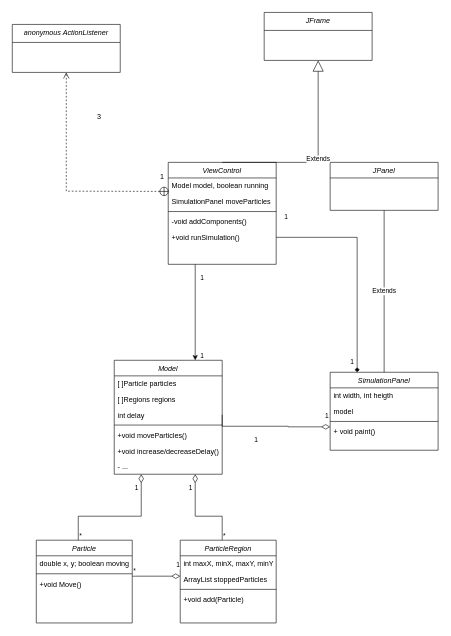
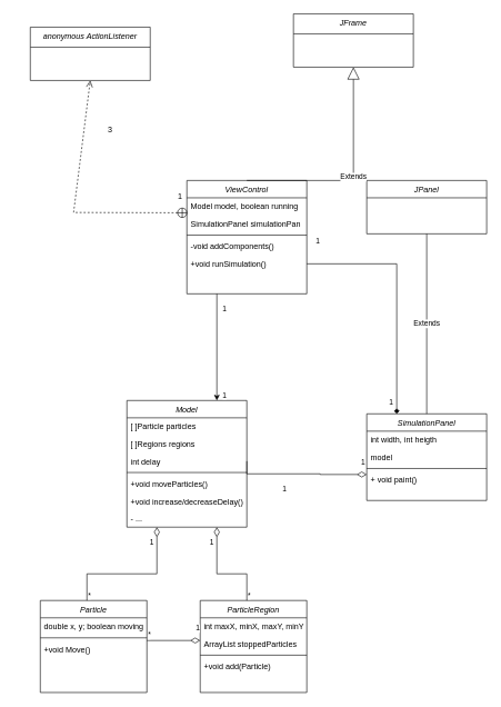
  <mxCell id="0" />
  <mxCell id="1" parent="0" />
  <mxCell id="2" value="Particle&#10;" style="swimlane;fontStyle=2;align=center;verticalAlign=top;childLayout=stackLayout;horizontal=1;startSize=26;horizontalStack=0;resizeParent=1;resizeLast=0;collapsible=1;marginBottom=0;rounded=0;shadow=0;strokeWidth=1;" vertex="1" parent="1"><mxGeometry x="60" y="900" width="160" height="138" as="geometry"><mxRectangle x="230" y="140" width="160" height="26" as="alternateBounds" /></mxGeometry></mxCell>
  <mxCell id="3" value="" style="endArrow=diamondThin;html=1;edgeStyle=orthogonalEdgeStyle;rounded=0;entryX=0.25;entryY=1;entryDx=0;entryDy=0;endFill=0;strokeWidth=1;endSize=12;" edge="1" parent="2" target="17"><mxGeometry relative="1" as="geometry"><mxPoint x="70" as="sourcePoint" /><mxPoint x="150" y="-90" as="targetPoint" /><Array as="points"><mxPoint x="70" y="-40" /><mxPoint x="175" y="-40" /></Array></mxGeometry></mxCell>
  <mxCell id="4" value="*" style="edgeLabel;resizable=0;html=1;align=left;verticalAlign=bottom;" connectable="0" vertex="1" parent="3"><mxGeometry x="-1" relative="1" as="geometry" /></mxCell>
  <mxCell id="5" value="1" style="edgeLabel;resizable=0;html=1;align=right;verticalAlign=bottom;" connectable="0" vertex="1" parent="3"><mxGeometry x="1" relative="1" as="geometry"><mxPoint x="-4" y="30" as="offset" /></mxGeometry></mxCell>
  <mxCell id="6" value="double x, y; boolean moving " style="text;align=left;verticalAlign=top;spacingLeft=4;spacingRight=4;overflow=hidden;rotatable=0;points=[[0,0.5],[1,0.5]];portConstraint=eastwest;" vertex="1" parent="2"><mxGeometry y="26" width="160" height="26" as="geometry" /></mxCell>
  <mxCell id="7" value="" style="line;html=1;strokeWidth=1;align=left;verticalAlign=middle;spacingTop=-1;spacingLeft=3;spacingRight=3;rotatable=0;labelPosition=right;points=[];portConstraint=eastwest;" vertex="1" parent="2"><mxGeometry y="52" width="160" height="8" as="geometry" /></mxCell>
  <mxCell id="8" value="+void Move()" style="text;align=left;verticalAlign=top;spacingLeft=4;spacingRight=4;overflow=hidden;rotatable=0;points=[[0,0.5],[1,0.5]];portConstraint=eastwest;" vertex="1" parent="2"><mxGeometry y="60" width="160" height="26" as="geometry" /></mxCell>
  <mxCell id="9" value="ParticleRegion" style="swimlane;fontStyle=2;align=center;verticalAlign=top;childLayout=stackLayout;horizontal=1;startSize=26;horizontalStack=0;resizeParent=1;resizeLast=0;collapsible=1;marginBottom=0;rounded=0;shadow=0;strokeWidth=1;" vertex="1" parent="1"><mxGeometry x="300" y="900" width="160" height="138" as="geometry"><mxRectangle x="230" y="140" width="160" height="26" as="alternateBounds" /></mxGeometry></mxCell>
  <mxCell id="10" value="int maxX, minX, maxY, minY&#10;" style="text;align=left;verticalAlign=top;spacingLeft=4;spacingRight=4;overflow=hidden;rotatable=0;points=[[0,0.5],[1,0.5]];portConstraint=eastwest;" vertex="1" parent="9"><mxGeometry y="26" width="160" height="26" as="geometry" /></mxCell>
  <mxCell id="11" value="ArrayList stoppedParticles" style="text;align=left;verticalAlign=top;spacingLeft=4;spacingRight=4;overflow=hidden;rotatable=0;points=[[0,0.5],[1,0.5]];portConstraint=eastwest;" vertex="1" parent="9"><mxGeometry y="52" width="160" height="26" as="geometry" /></mxCell>
  <mxCell id="12" value="" style="line;html=1;strokeWidth=1;align=left;verticalAlign=middle;spacingTop=-1;spacingLeft=3;spacingRight=3;rotatable=0;labelPosition=right;points=[];portConstraint=eastwest;" vertex="1" parent="9"><mxGeometry y="78" width="160" height="8" as="geometry" /></mxCell>
  <mxCell id="13" value="+void add(Particle)" style="text;align=left;verticalAlign=top;spacingLeft=4;spacingRight=4;overflow=hidden;rotatable=0;points=[[0,0.5],[1,0.5]];portConstraint=eastwest;" vertex="1" parent="9"><mxGeometry y="86" width="160" height="26" as="geometry" /></mxCell>
  <mxCell id="14" value="" style="endArrow=diamondThin;html=1;edgeStyle=orthogonalEdgeStyle;rounded=0;endFill=0;endSize=12;" edge="1" parent="1"><mxGeometry relative="1" as="geometry"><mxPoint x="220" y="960" as="sourcePoint" /><mxPoint x="300" y="960" as="targetPoint" /></mxGeometry></mxCell>
  <mxCell id="15" value="* " style="edgeLabel;resizable=0;html=1;align=left;verticalAlign=bottom;" connectable="0" vertex="1" parent="14"><mxGeometry x="-1" relative="1" as="geometry" /></mxCell>
  <mxCell id="16" value="1" style="edgeLabel;resizable=0;html=1;align=right;verticalAlign=bottom;" connectable="0" vertex="1" parent="14"><mxGeometry x="1" relative="1" as="geometry"><mxPoint y="-10" as="offset" /></mxGeometry></mxCell>
  <mxCell id="17" value="Model&#10;" style="swimlane;fontStyle=2;align=center;verticalAlign=top;childLayout=stackLayout;horizontal=1;startSize=26;horizontalStack=0;resizeParent=1;resizeLast=0;collapsible=1;marginBottom=0;rounded=0;shadow=0;strokeWidth=1;" vertex="1" parent="1"><mxGeometry x="190" y="600" width="180" height="190" as="geometry"><mxRectangle x="230" y="140" width="160" height="26" as="alternateBounds" /></mxGeometry></mxCell>
  <mxCell id="18" value="[ ]Particle particles" style="text;align=left;verticalAlign=top;spacingLeft=4;spacingRight=4;overflow=hidden;rotatable=0;points=[[0,0.5],[1,0.5]];portConstraint=eastwest;" vertex="1" parent="17"><mxGeometry y="26" width="180" height="26" as="geometry" /></mxCell>
  <mxCell id="19" value="[ ]Regions regions&#10;" style="text;align=left;verticalAlign=top;spacingLeft=4;spacingRight=4;overflow=hidden;rotatable=0;points=[[0,0.5],[1,0.5]];portConstraint=eastwest;rounded=0;shadow=0;html=0;" vertex="1" parent="17"><mxGeometry y="52" width="180" height="26" as="geometry" /></mxCell>
  <mxCell id="20" value="int delay" style="text;align=left;verticalAlign=top;spacingLeft=4;spacingRight=4;overflow=hidden;rotatable=0;points=[[0,0.5],[1,0.5]];portConstraint=eastwest;rounded=0;shadow=0;html=0;" vertex="1" parent="17"><mxGeometry y="78" width="180" height="26" as="geometry" /></mxCell>
  <mxCell id="21" value="" style="line;html=1;strokeWidth=1;align=left;verticalAlign=middle;spacingTop=-1;spacingLeft=3;spacingRight=3;rotatable=0;labelPosition=right;points=[];portConstraint=eastwest;" vertex="1" parent="17"><mxGeometry y="104" width="180" height="8" as="geometry" /></mxCell>
  <mxCell id="22" value="+void moveParticles()" style="text;align=left;verticalAlign=top;spacingLeft=4;spacingRight=4;overflow=hidden;rotatable=0;points=[[0,0.5],[1,0.5]];portConstraint=eastwest;" vertex="1" parent="17"><mxGeometry y="112" width="180" height="26" as="geometry" /></mxCell>
  <mxCell id="23" value="+void increase/decreaseDelay()" style="text;align=left;verticalAlign=top;spacingLeft=4;spacingRight=4;overflow=hidden;rotatable=0;points=[[0,0.5],[1,0.5]];portConstraint=eastwest;" vertex="1" parent="17"><mxGeometry y="138" width="180" height="26" as="geometry" /></mxCell>
  <mxCell id="24" value="- ... " style="text;align=left;verticalAlign=top;spacingLeft=4;spacingRight=4;overflow=hidden;rotatable=0;points=[[0,0.5],[1,0.5]];portConstraint=eastwest;" vertex="1" parent="17"><mxGeometry y="164" width="180" height="26" as="geometry" /></mxCell>
  <mxCell id="25" value="" style="endArrow=diamondThin;html=1;edgeStyle=orthogonalEdgeStyle;rounded=0;startArrow=none;startFill=0;endFill=0;endSize=12;startSize=8;" edge="1" parent="1"><mxGeometry relative="1" as="geometry"><mxPoint x="370" y="900" as="sourcePoint" /><mxPoint x="325" y="790" as="targetPoint" /><Array as="points"><mxPoint x="370" y="860" /><mxPoint x="325" y="860" /><mxPoint x="325" y="790" /></Array></mxGeometry></mxCell>
  <mxCell id="26" value="*" style="edgeLabel;resizable=0;html=1;align=left;verticalAlign=bottom;" connectable="0" vertex="1" parent="25"><mxGeometry x="-1" relative="1" as="geometry" /></mxCell>
  <mxCell id="27" value="1" style="edgeLabel;resizable=0;html=1;align=right;verticalAlign=bottom;" connectable="0" vertex="1" parent="25"><mxGeometry x="1" relative="1" as="geometry"><mxPoint x="-4" y="30" as="offset" /></mxGeometry></mxCell>
  <mxCell id="28" value="SimulationPanel&#10;" style="swimlane;fontStyle=2;align=center;verticalAlign=top;childLayout=stackLayout;horizontal=1;startSize=26;horizontalStack=0;resizeParent=1;resizeLast=0;collapsible=1;marginBottom=0;rounded=0;shadow=0;strokeWidth=1;" vertex="1" parent="1"><mxGeometry x="550" y="620" width="180" height="130" as="geometry"><mxRectangle x="230" y="140" width="160" height="26" as="alternateBounds" /></mxGeometry></mxCell>
  <mxCell id="29" value="int width, int heigth" style="text;align=left;verticalAlign=top;spacingLeft=4;spacingRight=4;overflow=hidden;rotatable=0;points=[[0,0.5],[1,0.5]];portConstraint=eastwest;" vertex="1" parent="28"><mxGeometry y="26" width="180" height="26" as="geometry" /></mxCell>
  <mxCell id="30" value="model" style="text;align=left;verticalAlign=top;spacingLeft=4;spacingRight=4;overflow=hidden;rotatable=0;points=[[0,0.5],[1,0.5]];portConstraint=eastwest;rounded=0;shadow=0;html=0;" vertex="1" parent="28"><mxGeometry y="52" width="180" height="26" as="geometry" /></mxCell>
  <mxCell id="31" value="" style="line;html=1;strokeWidth=1;align=left;verticalAlign=middle;spacingTop=-1;spacingLeft=3;spacingRight=3;rotatable=0;labelPosition=right;points=[];portConstraint=eastwest;" vertex="1" parent="28"><mxGeometry y="78" width="180" height="8" as="geometry" /></mxCell>
  <mxCell id="32" value="+ void paint()" style="text;align=left;verticalAlign=top;spacingLeft=4;spacingRight=4;overflow=hidden;rotatable=0;points=[[0,0.5],[1,0.5]];portConstraint=eastwest;" vertex="1" parent="28"><mxGeometry y="86" width="180" height="26" as="geometry" /></mxCell>
  <mxCell id="33" value="JPanel&#10;" style="swimlane;fontStyle=2;align=center;verticalAlign=top;childLayout=stackLayout;horizontal=1;startSize=26;horizontalStack=0;resizeParent=1;resizeLast=0;collapsible=1;marginBottom=0;rounded=0;shadow=0;strokeWidth=1;" vertex="1" parent="1"><mxGeometry x="550" y="270" width="180" height="80" as="geometry"><mxRectangle x="230" y="140" width="160" height="26" as="alternateBounds" /></mxGeometry></mxCell>
  <mxCell id="34" value="" style="endArrow=none;html=1;edgeStyle=orthogonalEdgeStyle;rounded=0;entryX=1;entryY=0.5;entryDx=0;entryDy=0;exitX=0;exitY=0.5;exitDx=0;exitDy=0;endFill=0;endSize=6;startArrow=diamondThin;startFill=0;targetPerimeterSpacing=0;startSize=12;" edge="1" parent="1" target="20"><mxGeometry relative="1" as="geometry"><mxPoint x="550" y="711" as="sourcePoint" /><mxPoint x="450" y="620" as="targetPoint" /><Array as="points"><mxPoint x="480" y="711" /><mxPoint x="480" y="710" /></Array></mxGeometry></mxCell>
  <mxCell id="35" value="1" style="edgeLabel;resizable=0;html=1;align=left;verticalAlign=bottom;" connectable="0" vertex="1" parent="34"><mxGeometry x="-1" relative="1" as="geometry"><mxPoint x="-10" y="-11" as="offset" /></mxGeometry></mxCell>
  <mxCell id="36" value="1" style="edgeLabel;resizable=0;html=1;align=right;verticalAlign=bottom;" connectable="0" vertex="1" parent="34"><mxGeometry x="1" relative="1" as="geometry"><mxPoint x="110" y="-322" as="offset" /></mxGeometry></mxCell>
  <mxCell id="37" value="ViewControl" style="swimlane;fontStyle=2;align=center;verticalAlign=top;childLayout=stackLayout;horizontal=1;startSize=26;horizontalStack=0;resizeParent=1;resizeLast=0;collapsible=1;marginBottom=0;rounded=0;shadow=0;strokeWidth=1;" vertex="1" parent="1"><mxGeometry x="280" y="270" width="180" height="170" as="geometry"><mxRectangle x="230" y="140" width="160" height="26" as="alternateBounds" /></mxGeometry></mxCell>
  <mxCell id="38" value="Model model, boolean running " style="text;align=left;verticalAlign=top;spacingLeft=4;spacingRight=4;overflow=hidden;rotatable=0;points=[[0,0.5],[1,0.5]];portConstraint=eastwest;" vertex="1" parent="37"><mxGeometry y="26" width="180" height="26" as="geometry" /></mxCell>
- <mxCell id="39" value="SimulationPanel moveParticles" style="text;align=left;verticalAlign=top;spacingLeft=4;spacingRight=4;overflow=hidden;rotatable=0;points=[[0,0.5],[1,0.5]];portConstraint=eastwest;rounded=0;shadow=0;html=0;" vertex="1" parent="37"><mxGeometry y="52" width="180" height="26" as="geometry" /></mxCell>
+ <mxCell id="39" value="SimulationPanel simulationPan" style="text;align=left;verticalAlign=top;spacingLeft=4;spacingRight=4;overflow=hidden;rotatable=0;points=[[0,0.5],[1,0.5]];portConstraint=eastwest;rounded=0;shadow=0;html=0;" vertex="1" parent="37"><mxGeometry y="52" width="180" height="26" as="geometry" /></mxCell>
  <mxCell id="40" value="" style="line;html=1;strokeWidth=1;align=left;verticalAlign=middle;spacingTop=-1;spacingLeft=3;spacingRight=3;rotatable=0;labelPosition=right;points=[];portConstraint=eastwest;" vertex="1" parent="37"><mxGeometry y="78" width="180" height="8" as="geometry" /></mxCell>
  <mxCell id="41" value="-void addComponents()" style="text;align=left;verticalAlign=top;spacingLeft=4;spacingRight=4;overflow=hidden;rotatable=0;points=[[0,0.5],[1,0.5]];portConstraint=eastwest;" vertex="1" parent="37"><mxGeometry y="86" width="180" height="26" as="geometry" /></mxCell>
  <mxCell id="42" value="+void runSimulation()" style="text;align=left;verticalAlign=top;spacingLeft=4;spacingRight=4;overflow=hidden;rotatable=0;points=[[0,0.5],[1,0.5]];portConstraint=eastwest;" vertex="1" parent="37"><mxGeometry y="112" width="180" height="26" as="geometry" /></mxCell>
  <mxCell id="43" value="JFrame&#10;" style="swimlane;fontStyle=2;align=center;verticalAlign=top;childLayout=stackLayout;horizontal=1;startSize=30;horizontalStack=0;resizeParent=1;resizeLast=0;collapsible=1;marginBottom=0;rounded=0;shadow=0;strokeWidth=1;" vertex="1" parent="1"><mxGeometry x="440" y="20" width="180" height="80" as="geometry"><mxRectangle x="230" y="140" width="160" height="26" as="alternateBounds" /></mxGeometry></mxCell>
- <mxCell id="44" value="anonymous ActionListener" style="swimlane;fontStyle=2;align=center;verticalAlign=top;childLayout=stackLayout;horizontal=1;startSize=30;horizontalStack=0;resizeParent=1;resizeLast=0;collapsible=1;marginBottom=0;rounded=0;shadow=0;strokeWidth=1;" vertex="1" parent="1"><mxGeometry x="20" y="40" width="180" height="80" as="geometry"><mxRectangle x="230" y="140" width="160" height="26" as="alternateBounds" /></mxGeometry></mxCell>
+ <mxCell id="44" value="anonymous ActionListener" style="swimlane;fontStyle=2;align=center;verticalAlign=top;childLayout=stackLayout;horizontal=1;startSize=30;horizontalStack=0;resizeParent=1;resizeLast=0;collapsible=1;marginBottom=0;rounded=0;shadow=0;strokeWidth=1;" vertex="1" parent="1"><mxGeometry x="45" y="40" width="180" height="80" as="geometry"><mxRectangle x="230" y="140" width="160" height="26" as="alternateBounds" /></mxGeometry></mxCell>
  <mxCell id="45" value="Extends" style="endArrow=block;endSize=16;endFill=0;html=1;rounded=0;exitX=0.5;exitY=0;exitDx=0;exitDy=0;" edge="1" parent="1" source="37"><mxGeometry width="160" relative="1" as="geometry"><mxPoint x="260" y="370" as="sourcePoint" /><mxPoint x="530" y="100" as="targetPoint" /><Array as="points"><mxPoint x="530" y="270" /></Array></mxGeometry></mxCell>
  <mxCell id="46" value="Extends" style="endArrow=none;endSize=16;endFill=0;html=1;rounded=0;exitX=0.5;exitY=0;exitDx=0;exitDy=0;entryX=0.5;entryY=1;entryDx=0;entryDy=0;" edge="1" parent="1" source="28" target="33"><mxGeometry width="160" relative="1" as="geometry"><mxPoint x="260" y="370" as="sourcePoint" /><mxPoint x="420" y="370" as="targetPoint" /></mxGeometry></mxCell>
  <mxCell id="47" value="" style="endArrow=classic;html=1;rounded=0;exitX=0.25;exitY=1;exitDx=0;exitDy=0;entryX=0.75;entryY=0;entryDx=0;entryDy=0;" edge="1" parent="1" source="37" target="17"><mxGeometry width="50" height="50" relative="1" as="geometry"><mxPoint x="320" y="710" as="sourcePoint" /><mxPoint x="380" y="510" as="targetPoint" /><Array as="points" /></mxGeometry></mxCell>
  <mxCell id="48" value="" style="endArrow=diamond;html=1;rounded=0;exitX=1;exitY=0.5;exitDx=0;exitDy=0;entryX=0.25;entryY=0;entryDx=0;entryDy=0;" edge="1" parent="1" source="42" target="28"><mxGeometry width="50" height="50" relative="1" as="geometry"><mxPoint x="335" y="450" as="sourcePoint" /><mxPoint x="290" y="630" as="targetPoint" /><Array as="points"><mxPoint x="595" y="395" /></Array></mxGeometry></mxCell>
  <mxCell id="49" value="" style="endArrow=open;startArrow=circlePlus;endFill=0;startFill=0;endSize=8;html=1;rounded=0;entryX=0.5;entryY=1;entryDx=0;entryDy=0;exitX=0.006;exitY=-0.136;exitDx=0;exitDy=0;exitPerimeter=0;dashed=1;" edge="1" parent="1" source="39" target="44"><mxGeometry width="160" relative="1" as="geometry"><mxPoint x="270" y="355" as="sourcePoint" /><mxPoint x="180" y="300" as="targetPoint" /><Array as="points"><mxPoint x="110" y="318" /></Array></mxGeometry></mxCell>
  <mxCell id="50" value="3" style="text;html=1;strokeColor=none;fillColor=none;align=center;verticalAlign=middle;whiteSpace=wrap;rounded=0;" vertex="1" parent="1"><mxGeometry x="135" y="180" width="60" height="30" as="geometry" /></mxCell>
  <mxCell id="51" value="1" style="text;html=1;strokeColor=none;fillColor=none;align=center;verticalAlign=middle;whiteSpace=wrap;rounded=0;" vertex="1" parent="1"><mxGeometry x="240" y="280" width="60" height="30" as="geometry" /></mxCell>
  <mxCell id="52" value="1" style="edgeLabel;resizable=0;html=1;align=right;verticalAlign=bottom;" connectable="0" vertex="1" parent="1"><mxGeometry x="590.003" y="609.995" as="geometry" /></mxCell>
  <mxCell id="53" value="1" style="edgeLabel;resizable=0;html=1;align=right;verticalAlign=bottom;" connectable="0" vertex="1" parent="1"><mxGeometry x="340.003" y="469.995" as="geometry" /></mxCell>
  <mxCell id="54" value="1" style="edgeLabel;resizable=0;html=1;align=right;verticalAlign=bottom;" connectable="0" vertex="1" parent="1"><mxGeometry x="340.003" y="599.995" as="geometry" /></mxCell>
  <mxCell id="55" value="1" style="edgeLabel;resizable=0;html=1;align=right;verticalAlign=bottom;" connectable="0" vertex="1" parent="1"><mxGeometry x="429.953" y="740.605" as="geometry" /></mxCell>
